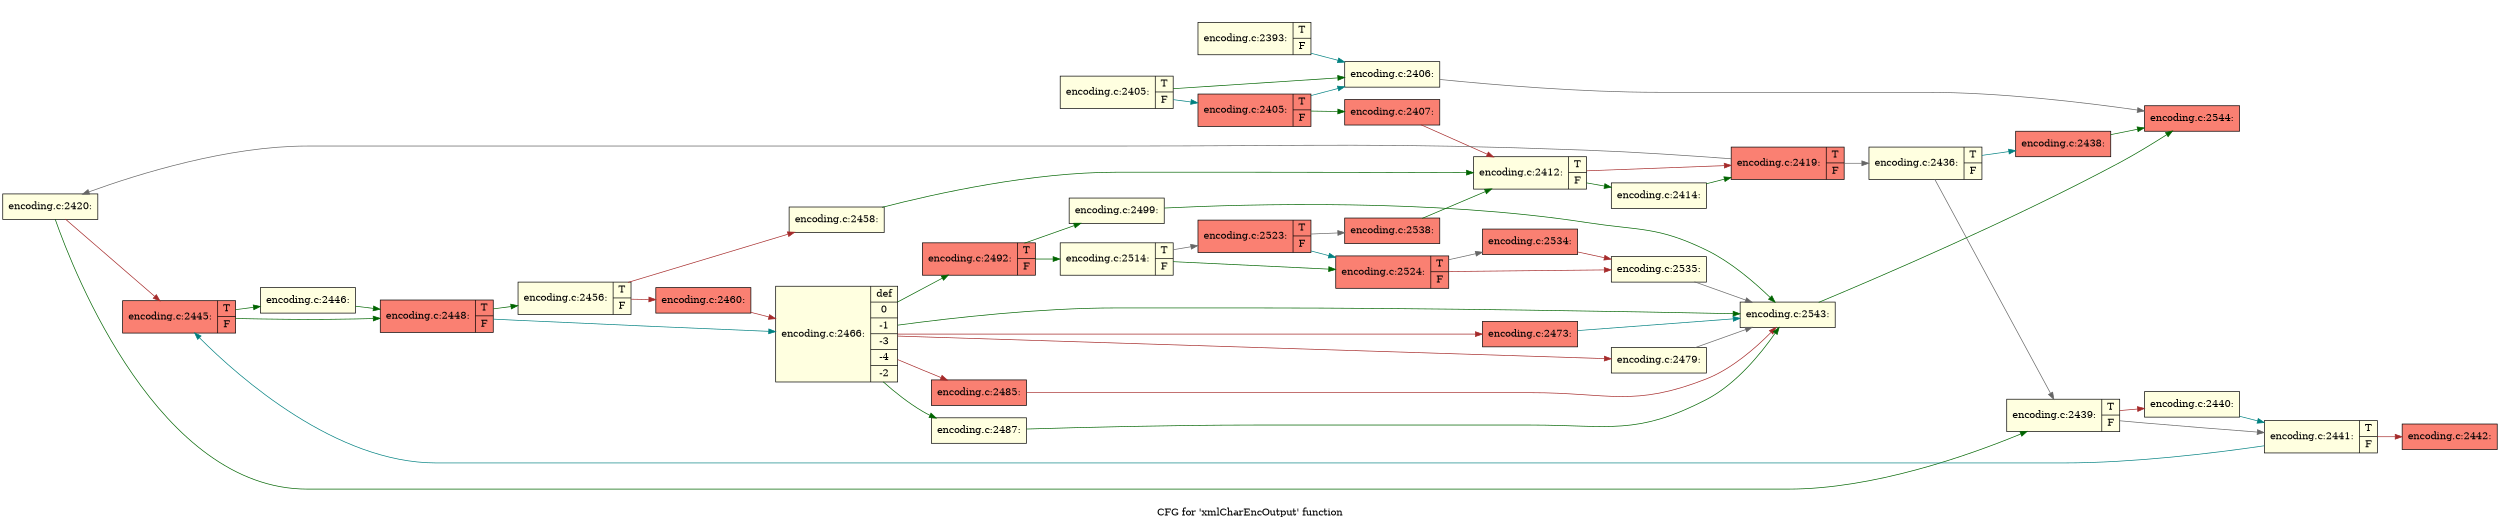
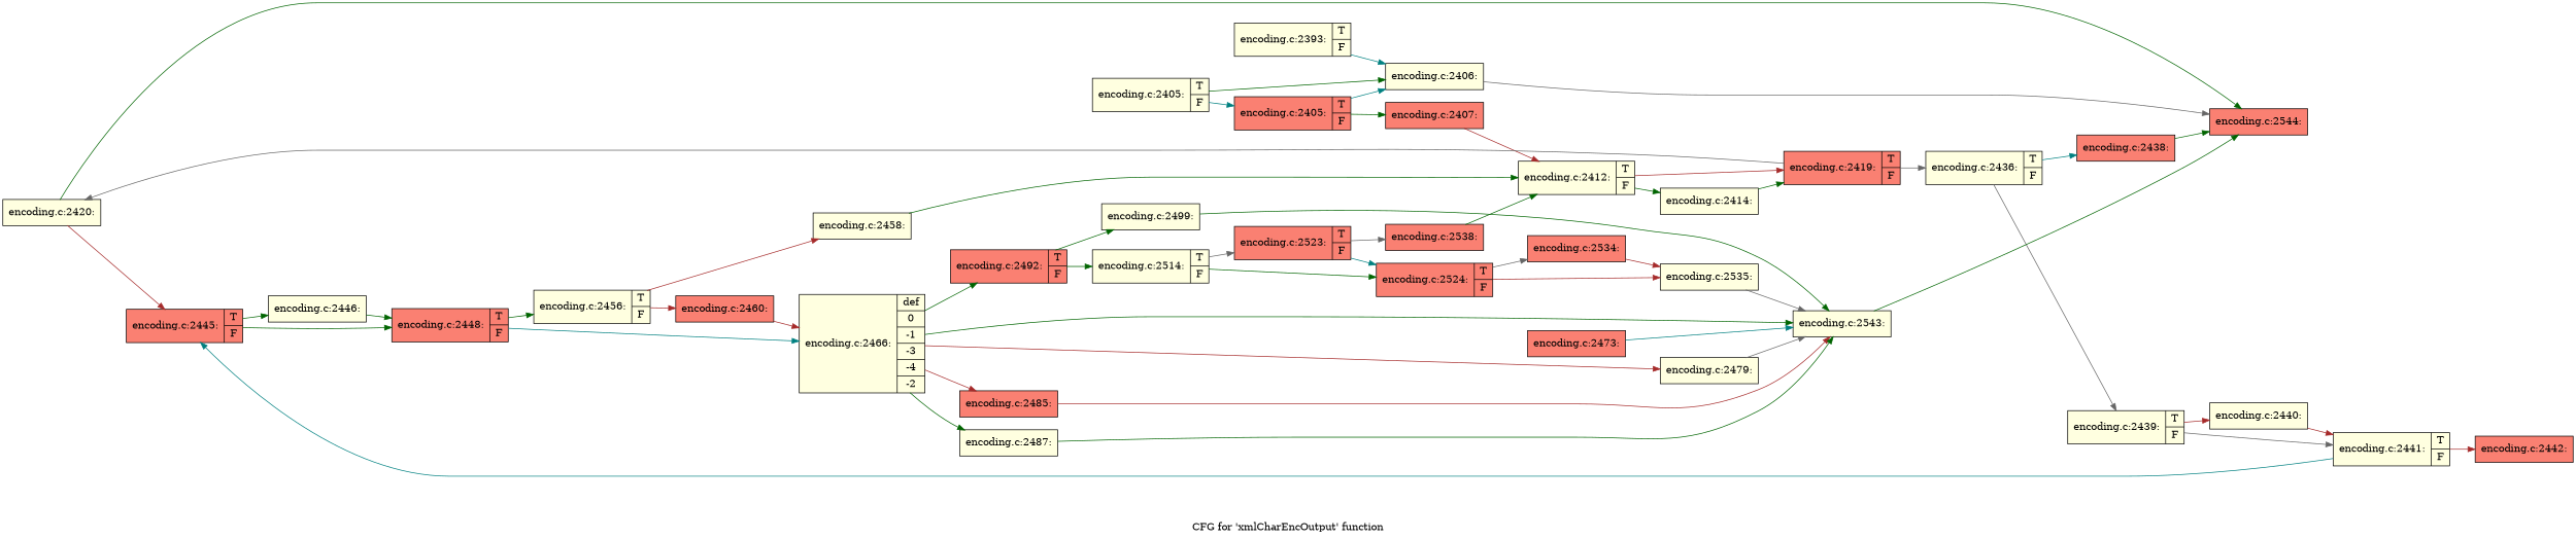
  digraph {
    label="CFG for 'xmlCharEncOutput' function"
    rankdir=LR
    node [fillcolor=lightyellow shape=record style=filled]
    edge [color=darkgreen]
    n1 [label="{encoding.c:2393:|{<s0>T|<s1>F}}"]
    n2 [label="{encoding.c:2406:}"]
    n3 [fillcolor=salmon label="{encoding.c:2544:}"]
    n4 [label="{encoding.c:2405:|{<s0>T|<s1>F}}"]
    n5 [fillcolor=salmon label="{encoding.c:2405:|{<s0>T|<s1>F}}"]
    n6 [fillcolor=salmon label="{encoding.c:2407:}"]
    n7 [label="{encoding.c:2412:|{<s0>T|<s1>F}}"]
    n8 [label="{encoding.c:2414:}"]
    n9 [fillcolor=salmon label="{encoding.c:2419:|{<s0>T|<s1>F}}"]
    n10 [label="{encoding.c:2420:}"]
    n11 [label="{encoding.c:2436:|{<s0>T|<s1>F}}"]
    n12 [fillcolor=salmon label="{encoding.c:2445:|{<s0>T|<s1>F}}"]
    n13 [fillcolor=salmon label="{encoding.c:2438:}"]
    n14 [label="{encoding.c:2439:|{<s0>T|<s1>F}}"]
    n15 [label="{encoding.c:2440:}"]
    n16 [label="{encoding.c:2441:|{<s0>T|<s1>F}}"]
    n17 [fillcolor=salmon label="{encoding.c:2442:}"]
    n18 [label="{encoding.c:2446:}"]
    n19 [fillcolor=salmon label="{encoding.c:2448:|{<s0>T|<s1>F}}"]
    n20 [label="{encoding.c:2456:|{<s0>T|<s1>F}}"]
    n21 [label="{encoding.c:2466:|{<s0>def|<s1>0|<s2>-1|<s3>-3|<s4>-4|<s5>-2}}"]
    n22 [label="{encoding.c:2458:}"]
    n23 [fillcolor=salmon label="{encoding.c:2460:}"]
    n24 [label="{encoding.c:2543:}"]
    n25 [fillcolor=salmon label="{encoding.c:2473:}"]
    n26 [label="{encoding.c:2479:}"]
    n27 [fillcolor=salmon label="{encoding.c:2485:}"]
    n28 [label="{encoding.c:2487:}"]
    n29 [fillcolor=salmon label="{encoding.c:2492:|{<s0>T|<s1>F}}"]
    n30 [label="{encoding.c:2499:}"]
    n31 [label="{encoding.c:2514:|{<s0>T|<s1>F}}"]
    n32 [fillcolor=salmon label="{encoding.c:2524:|{<s0>T|<s1>F}}"]
    n33 [fillcolor=salmon label="{encoding.c:2523:|{<s0>T|<s1>F}}"]
    n34 [fillcolor=salmon label="{encoding.c:2534:}"]
    n35 [label="{encoding.c:2535:}"]
    n36 [fillcolor=salmon label="{encoding.c:2538:}"]
    n1 -> n2 [color=teal]
    n2 -> n3 [color=gray40]
    n4 -> n2
    n4 -> n5 [color=teal]
    n5 -> n2 [color=teal]
    n5 -> n6
    n6 -> n7 [color=brown]
    n7 -> n8
    n7 -> n9 [color=brown]
    n8 -> n9
    n9 -> n10 [color=gray40]
    n9 -> n11 [color=gray40]
-   n10 -> n14
+   n10 -> n3
    n10 -> n12 [color=brown]
    n11 -> n13 [color=teal]
    n11 -> n14 [color=gray40]
    n12 -> n18
    n12 -> n19
    n13 -> n3
    n14 -> n15 [color=brown]
    n14 -> n16 [color=gray40]
-   n15 -> n16 [color=teal]
+   n15 -> n16 [color=brown]
    n16 -> n12 [color=teal]
    n16 -> n17 [color=brown]
    n18 -> n19
    n19 -> n20
    n19 -> n21 [color=teal]
    n20 -> n22 [color=brown]
    n20 -> n23 [color=brown]
    n21 -> n24
-   n21 -> n25 [color=brown]
    n21 -> n26 [color=brown]
    n21 -> n27 [color=brown]
    n21 -> n28
    n21 -> n29
    n22 -> n7
    n23 -> n21 [color=brown]
    n24 -> n3
    n25 -> n24 [color=teal]
    n26 -> n24 [color=gray40]
    n27 -> n24 [color=brown]
    n28 -> n24
    n29 -> n30
    n29 -> n31
    n30 -> n24
    n31 -> n32
    n31 -> n33 [color=gray40]
    n32 -> n34 [color=gray40]
    n32 -> n35 [color=brown]
    n33 -> n32 [color=teal]
    n33 -> n36 [color=gray40]
    n34 -> n35 [color=brown]
    n35 -> n24 [color=gray40]
    n36 -> n7
  }
